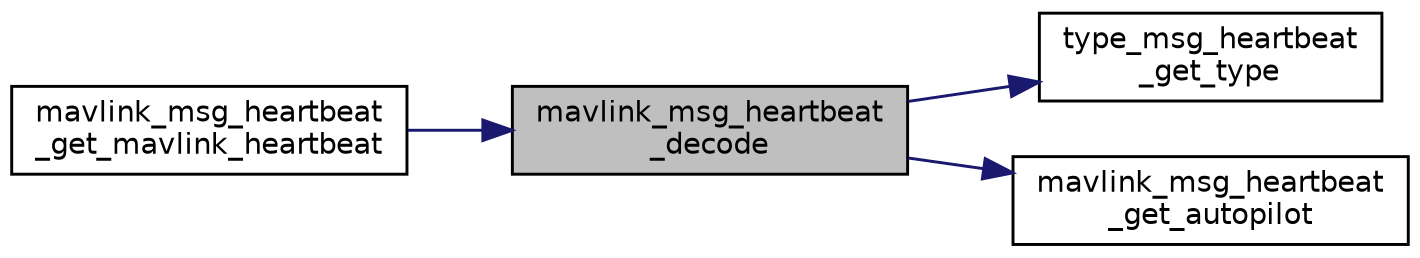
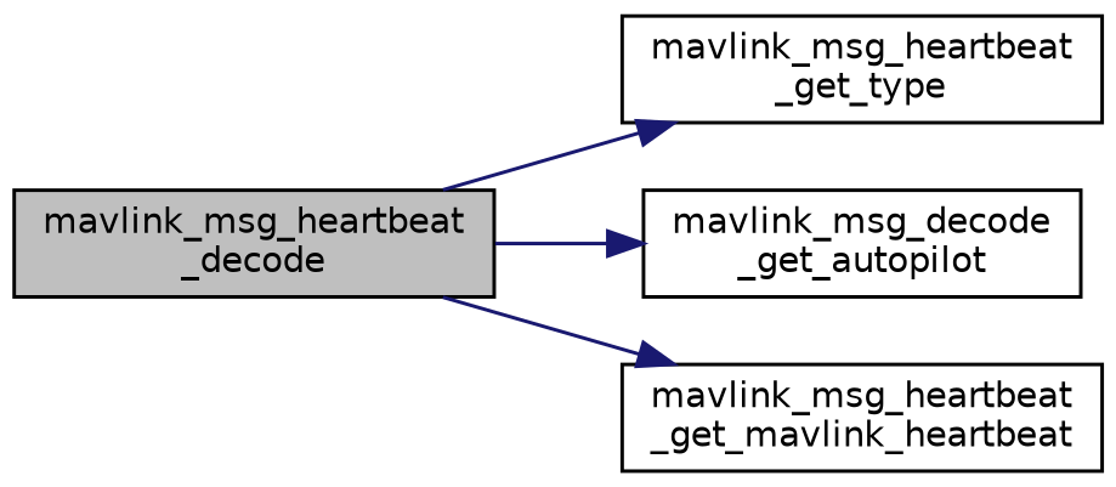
  digraph {
    rankdir=LR
    node [color=black fillcolor=white fontname=Helvetica fontsize=10 shape=record style=filled]
    edge [color=midnightblue fontname=Helvetica fontsize=10 labelfontname=Helvetica labelfontsize=10 style=solid]
    n1 [fillcolor=grey75 fontcolor=black height=0.2 label="mavlink_msg_heartbeat\l_decode" width=0.4]
-   n2 [height=0.2 label="type_msg_heartbeat\l_get_type" width=0.4]
-   n3 [height=0.2 label="mavlink_msg_heartbeat\l_get_autopilot" width=0.4]
+   n2 [height=0.2 label="mavlink_msg_heartbeat\l_get_type" width=0.4]
+   n3 [height=0.2 label="mavlink_msg_decode\l_get_autopilot" width=0.4]
    n4 [height=0.2 label="mavlink_msg_heartbeat\l_get_mavlink_heartbeat" width=0.4]
    n1 -> n2
    n1 -> n3
-   n4 -> n1
+   n1 -> n4
  }
